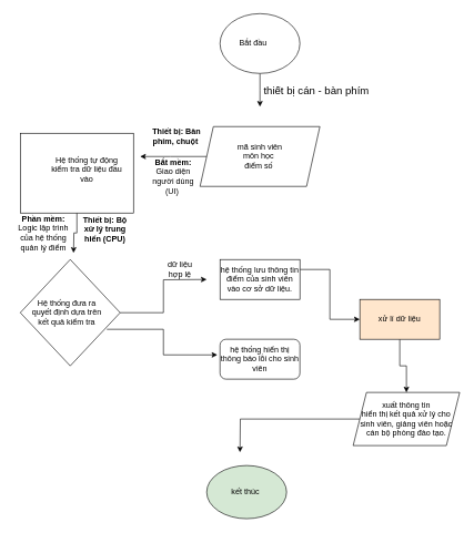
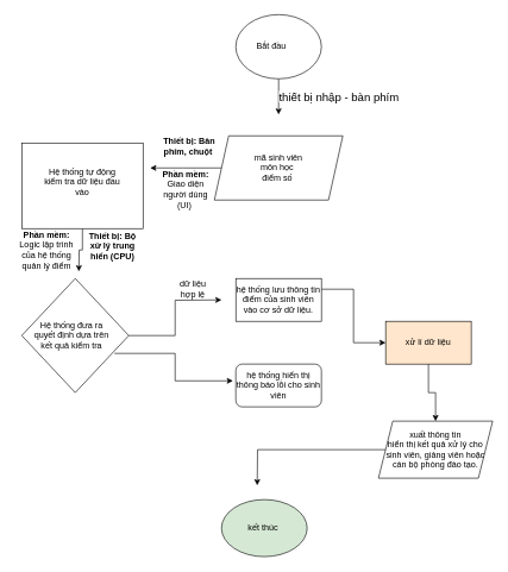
  <mxCell id="0" />
  <mxCell id="1" parent="0" />
  <mxCell id="2" style="edgeStyle=orthogonalEdgeStyle;rounded=0;orthogonalLoop=1;jettySize=auto;html=1;exitX=0.5;exitY=1;exitDx=0;exitDy=0;" parent="1" source="3" edge="1"><mxGeometry relative="1" as="geometry"><mxPoint x="390" y="160" as="targetPoint" /></mxGeometry></mxCell>
  <mxCell id="3" value="" style="ellipse;whiteSpace=wrap;html=1;" parent="1" vertex="1"><mxGeometry x="330" y="20" width="120" height="90" as="geometry" /></mxCell>
  <mxCell id="4" value="Bắt đầu" style="text;html=1;align=center;verticalAlign=middle;whiteSpace=wrap;rounded=0;" parent="1" vertex="1"><mxGeometry x="335" y="40" width="90" height="50" as="geometry" /></mxCell>
- <mxCell id="5" value="&lt;span style=&quot;font-family: Arial, sans-serif; font-size: 16px; text-align: left; white-space-collapse: preserve; background-color: rgb(255, 255, 255);&quot;&gt;thiết bị cán - bàn phím&lt;/span&gt;" style="text;html=1;align=center;verticalAlign=middle;whiteSpace=wrap;rounded=0;" parent="1" vertex="1"><mxGeometry x="380" y="120" width="190" height="30" as="geometry" /></mxCell>
+ <mxCell id="5" value="&lt;span style=&quot;font-family: Arial, sans-serif; font-size: 16px; text-align: left; white-space-collapse: preserve; background-color: rgb(255, 255, 255);&quot;&gt;thiết bị nhập - bàn phím&lt;/span&gt;" style="text;html=1;align=center;verticalAlign=middle;whiteSpace=wrap;rounded=0;" parent="1" vertex="1"><mxGeometry x="380" y="120" width="190" height="30" as="geometry" /></mxCell>
  <mxCell id="6" style="edgeStyle=orthogonalEdgeStyle;rounded=0;orthogonalLoop=1;jettySize=auto;html=1;exitX=0;exitY=0.5;exitDx=0;exitDy=0;" parent="1" source="7" edge="1"><mxGeometry relative="1" as="geometry"><mxPoint x="210" y="235" as="targetPoint" /></mxGeometry></mxCell>
  <mxCell id="7" value="mã sinh viên&lt;div&gt;môn học&amp;nbsp;&lt;/div&gt;&lt;div&gt;điểm số&amp;nbsp;&lt;/div&gt;" style="shape=parallelogram;perimeter=parallelogramPerimeter;whiteSpace=wrap;html=1;fixedSize=1;" parent="1" vertex="1"><mxGeometry x="300" y="190" width="180" height="90" as="geometry" /></mxCell>
  <mxCell id="8" style="edgeStyle=orthogonalEdgeStyle;rounded=0;orthogonalLoop=1;jettySize=auto;html=1;" parent="1" source="9" edge="1"><mxGeometry relative="1" as="geometry"><mxPoint x="110" y="380" as="targetPoint" /></mxGeometry></mxCell>
  <mxCell id="9" value="" style="rounded=0;whiteSpace=wrap;html=1;" parent="1" vertex="1"><mxGeometry x="30" y="200" width="170" height="120" as="geometry" /></mxCell>
- <mxCell id="10" value="Hệ thống tự động kiểm tra dữ liệu đầu vào" style="text;html=1;align=center;verticalAlign=middle;whiteSpace=wrap;rounded=0;" parent="1" vertex="1"><mxGeometry x="70" y="220" width="120" height="70" as="geometry" /></mxCell>
+ <mxCell id="10" value="Hệ thống tự động kiểm tra dữ liệu đầu vào" style="text;html=1;align=center;verticalAlign=middle;whiteSpace=wrap;rounded=0;" parent="1" vertex="1"><mxGeometry x="55" y="220" width="120" height="70" as="geometry" /></mxCell>
  <mxCell id="11" style="edgeStyle=orthogonalEdgeStyle;rounded=0;orthogonalLoop=1;jettySize=auto;html=1;exitX=1;exitY=0.5;exitDx=0;exitDy=0;" parent="1" source="12" edge="1"><mxGeometry relative="1" as="geometry"><mxPoint x="310" y="420" as="targetPoint" /></mxGeometry></mxCell>
  <mxCell id="12" value="" style="rhombus;whiteSpace=wrap;html=1;" parent="1" vertex="1"><mxGeometry x="30" y="390" width="150" height="160" as="geometry" /></mxCell>
  <mxCell id="13" value="Hệ thống đưa ra quyết định dựa trên kết quả kiểm tra" style="text;html=1;align=center;verticalAlign=middle;whiteSpace=wrap;rounded=0;" parent="1" vertex="1"><mxGeometry x="40" y="420" width="120" height="100" as="geometry" /></mxCell>
  <mxCell id="14" value="&lt;b&gt;Thiết bị:&lt;/b&gt; &lt;b&gt;Bàn phím, chuột&lt;/b&gt;&amp;nbsp;" style="text;html=1;align=center;verticalAlign=middle;whiteSpace=wrap;rounded=0;" parent="1" vertex="1"><mxGeometry x="220" y="190" width="90" height="30" as="geometry" /></mxCell>
- <mxCell id="15" value="&lt;b&gt;Bắt mềm:&lt;/b&gt; Giao diện người dùng (UI)&amp;nbsp;" style="text;html=1;align=center;verticalAlign=middle;whiteSpace=wrap;rounded=0;" parent="1" vertex="1"><mxGeometry x="220" y="240" width="80" height="50" as="geometry" /></mxCell>
+ <mxCell id="15" value="&lt;b&gt;Phần mềm:&lt;/b&gt; Giao diện người dùng (UI)&amp;nbsp;" style="text;html=1;align=center;verticalAlign=middle;whiteSpace=wrap;rounded=0;" parent="1" vertex="1"><mxGeometry x="220" y="240" width="80" height="50" as="geometry" /></mxCell>
  <mxCell id="16" value="&lt;b&gt;Phần mềm:&lt;/b&gt; Logic lập trình của hệ thống quản lý điểm" style="text;html=1;align=center;verticalAlign=middle;whiteSpace=wrap;rounded=0;" parent="1" vertex="1"><mxGeometry x="20" y="320" width="90" height="60" as="geometry" /></mxCell>
  <mxCell id="17" value="&lt;b&gt;Thiết bị:&lt;/b&gt; &lt;b&gt;Bộ xử lý trung hiển (CPU)&lt;/b&gt;" style="text;html=1;align=center;verticalAlign=middle;whiteSpace=wrap;rounded=0;" parent="1" vertex="1"><mxGeometry x="115" y="320" width="85" height="50" as="geometry" /></mxCell>
  <mxCell id="18" style="edgeStyle=orthogonalEdgeStyle;rounded=0;orthogonalLoop=1;jettySize=auto;html=1;exitX=1;exitY=0.25;exitDx=0;exitDy=0;entryX=0;entryY=0.5;entryDx=0;entryDy=0;" parent="1" source="19" target="24" edge="1"><mxGeometry relative="1" as="geometry" /></mxCell>
  <mxCell id="19" value="hệ thống lưu thông tin điểm của sinh viên vào cơ sở dữ liệu." style="rounded=0;whiteSpace=wrap;html=1;" parent="1" vertex="1"><mxGeometry x="330" y="390" width="120" height="60" as="geometry" /></mxCell>
  <mxCell id="20" value="hệ thống hiển thị thông báo lỗi cho sinh viên" style="whiteSpace=wrap;html=1;rounded=1;" parent="1" vertex="1"><mxGeometry x="330" y="510" width="120" height="60" as="geometry" /></mxCell>
  <mxCell id="21" style="edgeStyle=orthogonalEdgeStyle;rounded=0;orthogonalLoop=1;jettySize=auto;html=1;exitX=1;exitY=0.75;exitDx=0;exitDy=0;entryX=-0.033;entryY=0.392;entryDx=0;entryDy=0;entryPerimeter=0;" parent="1" source="13" target="20" edge="1"><mxGeometry relative="1" as="geometry" /></mxCell>
  <mxCell id="22" value="dữ liệu hợp lệ" style="text;html=1;align=center;verticalAlign=middle;whiteSpace=wrap;rounded=0;" parent="1" vertex="1"><mxGeometry x="240" y="390" width="60" height="30" as="geometry" /></mxCell>
  <mxCell id="23" style="edgeStyle=orthogonalEdgeStyle;rounded=0;orthogonalLoop=1;jettySize=auto;html=1;exitX=0.5;exitY=1;exitDx=0;exitDy=0;" parent="1" source="24" target="26" edge="1"><mxGeometry relative="1" as="geometry"><mxPoint x="600" y="560" as="targetPoint" /></mxGeometry></mxCell>
  <mxCell id="24" value="xử lí dữ liệu" style="rounded=0;whiteSpace=wrap;html=1;fillColor=#ffe6cc;" parent="1" vertex="1"><mxGeometry x="540" y="450" width="120" height="60" as="geometry" /></mxCell>
  <mxCell id="25" style="edgeStyle=orthogonalEdgeStyle;rounded=0;orthogonalLoop=1;jettySize=auto;html=1;exitX=0;exitY=0.5;exitDx=0;exitDy=0;" parent="1" source="26" edge="1"><mxGeometry relative="1" as="geometry"><mxPoint x="360" y="680" as="targetPoint" /></mxGeometry></mxCell>
  <mxCell id="26" value="xuất thông tin&lt;div&gt;hiển thị kết quả xử lý cho sinh viên, giảng viên hoặc cán bộ phòng đào tạo.&lt;/div&gt;" style="shape=parallelogram;perimeter=parallelogramPerimeter;whiteSpace=wrap;html=1;fixedSize=1;" parent="1" vertex="1"><mxGeometry x="530" y="590" width="160" height="80" as="geometry" /></mxCell>
  <mxCell id="27" value="kết thúc&amp;nbsp;" style="ellipse;whiteSpace=wrap;html=1;fillColor=#d5e8d4;" parent="1" vertex="1"><mxGeometry x="310" y="700" width="120" height="80" as="geometry" /></mxCell>
